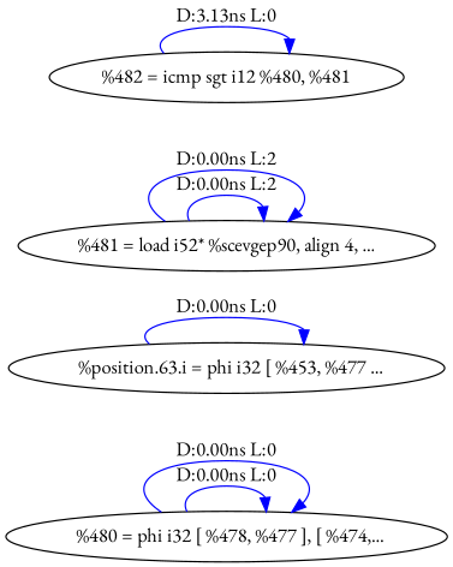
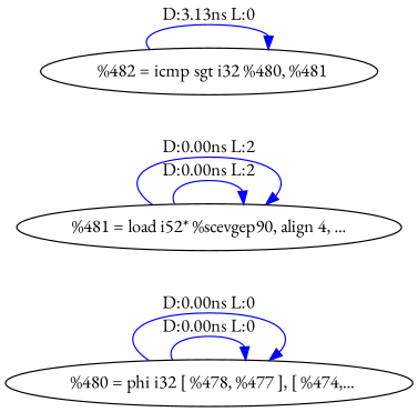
  digraph {
    fontname="EB Garamond"
    rankdir=LR
    node [fontname="EB Garamond"]
    edge [color=blue fontname="EB Garamond"]
    n1 [label="  %480 = phi i32 [ %478, %477 ], [ %474,..."]
-   n2 [label="  %position.63.i = phi i32 [ %453, %477 ..."]
    n3 [label="%481 = load i52* %scevgep90, align 4, ..."]
-   n4 [label="%482 = icmp sgt i12 %480, %481"]
+   n4 [label="  %482 = icmp sgt i32 %480, %481"]
    n1 -> n1 [label="D:0.00ns L:0"]
    n1 -> n1 [label="D:0.00ns L:0"]
-   n2 -> n2 [label="D:0.00ns L:0"]
    n3 -> n3 [label="D:0.00ns L:2"]
    n3 -> n3 [label="D:0.00ns L:2"]
    n4 -> n4 [label="D:3.13ns L:0"]
  }
